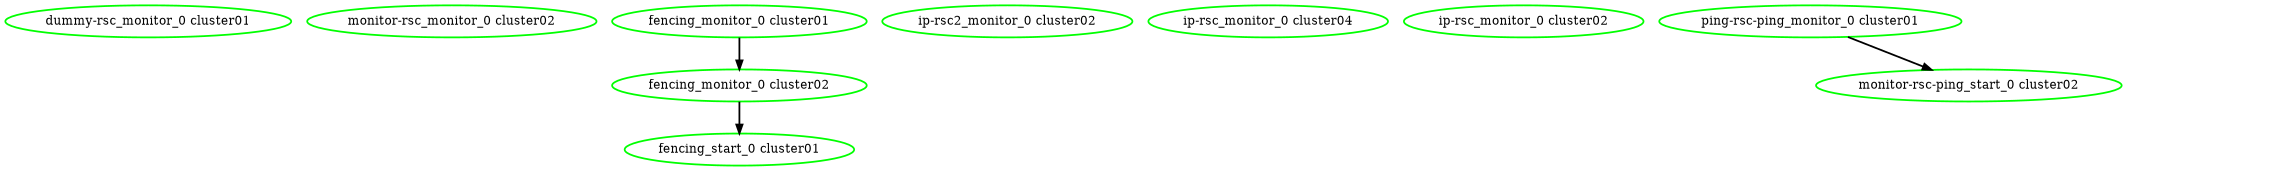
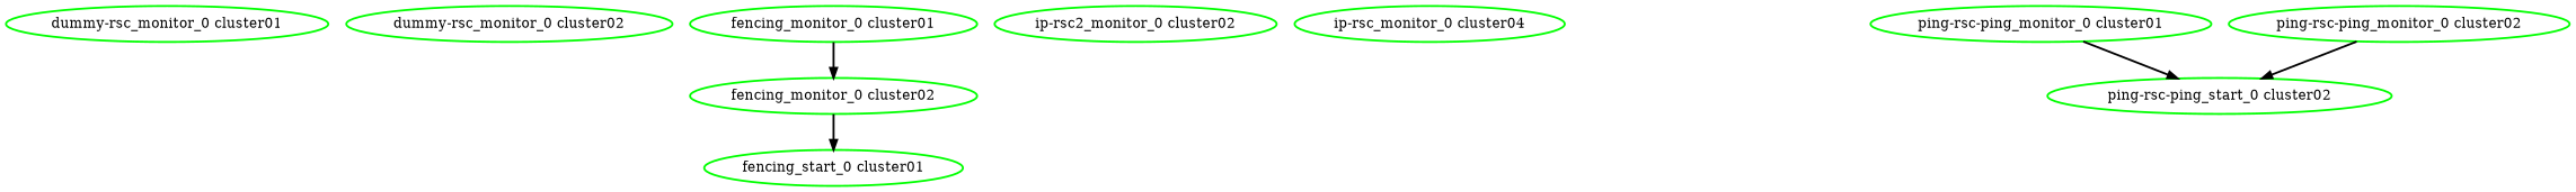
  digraph {
    node [color=green fontcolor=black style=bold]
    edge [style=bold]
    "dummy-rsc_monitor_0 cluster01"
-   "dummy-rsc_monitor_0 cluster02" [label="monitor-rsc_monitor_0 cluster02"]
+   "dummy-rsc_monitor_0 cluster02"
    "fencing_monitor_0 cluster01"
    "fencing_monitor_0 cluster02"
    "fencing_start_0 cluster01"
    "ip-rsc2_monitor_0 cluster02"
    n7 [label="ip-rsc_monitor_0 cluster04"]
-   "ip-rsc_monitor_0 cluster02"
    "ping-rsc-ping_monitor_0 cluster01"
-   "ping-rsc-ping_start_0 cluster02" [label="monitor-rsc-ping_start_0 cluster02"]
+   "ping-rsc-ping_start_0 cluster02"
+   "ping-rsc-ping_monitor_0 cluster02"
    "fencing_monitor_0 cluster01" -> "fencing_monitor_0 cluster02"
    "fencing_monitor_0 cluster02" -> "fencing_start_0 cluster01"
    "ping-rsc-ping_monitor_0 cluster01" -> "ping-rsc-ping_start_0 cluster02"
+   "ping-rsc-ping_monitor_0 cluster02" -> "ping-rsc-ping_start_0 cluster02"
  }
